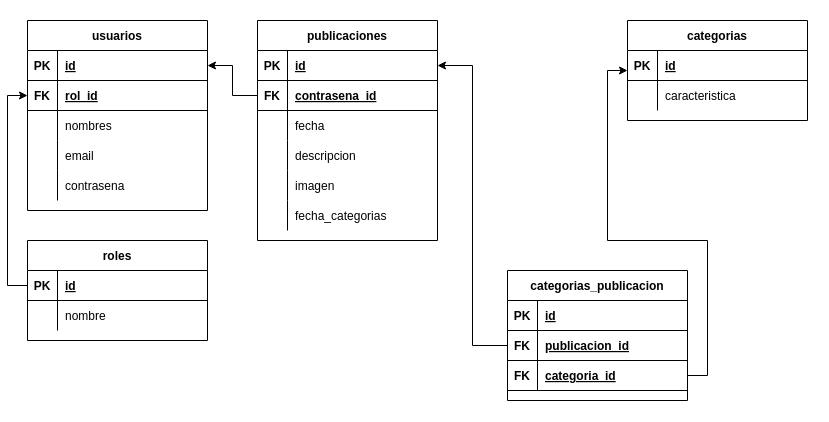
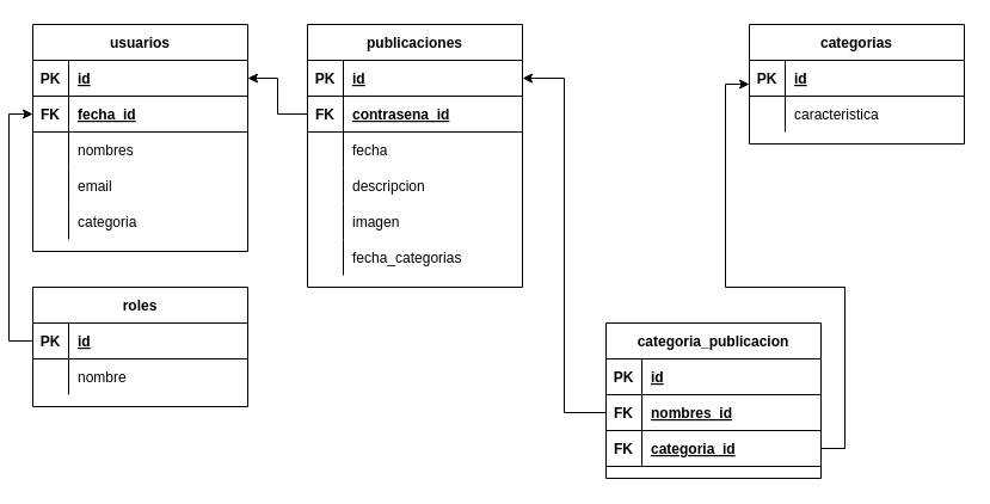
  <mxCell id="0" />
  <mxCell id="1" parent="0" />
  <mxCell id="2" value="usuarios" style="shape=table;startSize=30;container=1;collapsible=1;childLayout=tableLayout;fixedRows=1;rowLines=0;fontStyle=1;align=center;resizeLast=1;" vertex="1" parent="1"><mxGeometry x="20" y="20" width="180" height="190" as="geometry" /></mxCell>
  <mxCell id="3" value="" style="shape=tableRow;horizontal=0;startSize=0;swimlaneHead=0;swimlaneBody=0;fillColor=none;collapsible=0;dropTarget=0;points=[[0,0.5],[1,0.5]];portConstraint=eastwest;top=0;left=0;right=0;bottom=1;" vertex="1" parent="2"><mxGeometry y="30" width="180" height="30" as="geometry" /></mxCell>
  <mxCell id="4" value="PK" style="shape=partialRectangle;connectable=0;fillColor=none;top=0;left=0;bottom=0;right=0;fontStyle=1;overflow=hidden;" vertex="1" parent="3"><mxGeometry width="30" height="30" as="geometry"><mxRectangle width="30" height="30" as="alternateBounds" /></mxGeometry></mxCell>
  <mxCell id="5" value="id" style="shape=partialRectangle;connectable=0;fillColor=none;top=0;left=0;bottom=0;right=0;align=left;spacingLeft=6;fontStyle=5;overflow=hidden;" vertex="1" parent="3"><mxGeometry x="30" width="150" height="30" as="geometry"><mxRectangle width="150" height="30" as="alternateBounds" /></mxGeometry></mxCell>
  <mxCell id="6" value="" style="shape=tableRow;horizontal=0;startSize=0;swimlaneHead=0;swimlaneBody=0;fillColor=none;collapsible=0;dropTarget=0;points=[[0,0.5],[1,0.5]];portConstraint=eastwest;top=0;left=0;right=0;bottom=1;" vertex="1" parent="2"><mxGeometry y="60" width="180" height="30" as="geometry" /></mxCell>
  <mxCell id="7" value="FK" style="shape=partialRectangle;connectable=0;fillColor=none;top=0;left=0;bottom=0;right=0;fontStyle=1;overflow=hidden;" vertex="1" parent="6"><mxGeometry width="30" height="30" as="geometry"><mxRectangle width="30" height="30" as="alternateBounds" /></mxGeometry></mxCell>
- <mxCell id="8" value="rol_id" style="shape=partialRectangle;connectable=0;fillColor=none;top=0;left=0;bottom=0;right=0;align=left;spacingLeft=6;fontStyle=5;overflow=hidden;" vertex="1" parent="6"><mxGeometry x="30" width="150" height="30" as="geometry"><mxRectangle width="150" height="30" as="alternateBounds" /></mxGeometry></mxCell>
+ <mxCell id="8" value="fecha_id" style="shape=partialRectangle;connectable=0;fillColor=none;top=0;left=0;bottom=0;right=0;align=left;spacingLeft=6;fontStyle=5;overflow=hidden;" vertex="1" parent="6"><mxGeometry x="30" width="150" height="30" as="geometry"><mxRectangle width="150" height="30" as="alternateBounds" /></mxGeometry></mxCell>
  <mxCell id="9" value="" style="shape=tableRow;horizontal=0;startSize=0;swimlaneHead=0;swimlaneBody=0;fillColor=none;collapsible=0;dropTarget=0;points=[[0,0.5],[1,0.5]];portConstraint=eastwest;top=0;left=0;right=0;bottom=0;" vertex="1" parent="2"><mxGeometry y="90" width="180" height="30" as="geometry" /></mxCell>
  <mxCell id="10" value="" style="shape=partialRectangle;connectable=0;fillColor=none;top=0;left=0;bottom=0;right=0;editable=1;overflow=hidden;" vertex="1" parent="9"><mxGeometry width="30" height="30" as="geometry"><mxRectangle width="30" height="30" as="alternateBounds" /></mxGeometry></mxCell>
  <mxCell id="11" value="nombres" style="shape=partialRectangle;connectable=0;fillColor=none;top=0;left=0;bottom=0;right=0;align=left;spacingLeft=6;overflow=hidden;" vertex="1" parent="9"><mxGeometry x="30" width="150" height="30" as="geometry"><mxRectangle width="150" height="30" as="alternateBounds" /></mxGeometry></mxCell>
  <mxCell id="12" value="" style="shape=tableRow;horizontal=0;startSize=0;swimlaneHead=0;swimlaneBody=0;fillColor=none;collapsible=0;dropTarget=0;points=[[0,0.5],[1,0.5]];portConstraint=eastwest;top=0;left=0;right=0;bottom=0;" vertex="1" parent="2"><mxGeometry y="120" width="180" height="30" as="geometry" /></mxCell>
  <mxCell id="13" value="" style="shape=partialRectangle;connectable=0;fillColor=none;top=0;left=0;bottom=0;right=0;editable=1;overflow=hidden;" vertex="1" parent="12"><mxGeometry width="30" height="30" as="geometry"><mxRectangle width="30" height="30" as="alternateBounds" /></mxGeometry></mxCell>
  <mxCell id="14" value="email" style="shape=partialRectangle;connectable=0;fillColor=none;top=0;left=0;bottom=0;right=0;align=left;spacingLeft=6;overflow=hidden;" vertex="1" parent="12"><mxGeometry x="30" width="150" height="30" as="geometry"><mxRectangle width="150" height="30" as="alternateBounds" /></mxGeometry></mxCell>
  <mxCell id="15" value="" style="shape=tableRow;horizontal=0;startSize=0;swimlaneHead=0;swimlaneBody=0;fillColor=none;collapsible=0;dropTarget=0;points=[[0,0.5],[1,0.5]];portConstraint=eastwest;top=0;left=0;right=0;bottom=0;" vertex="1" parent="2"><mxGeometry y="150" width="180" height="30" as="geometry" /></mxCell>
  <mxCell id="16" value="" style="shape=partialRectangle;connectable=0;fillColor=none;top=0;left=0;bottom=0;right=0;editable=1;overflow=hidden;" vertex="1" parent="15"><mxGeometry width="30" height="30" as="geometry"><mxRectangle width="30" height="30" as="alternateBounds" /></mxGeometry></mxCell>
- <mxCell id="17" value="contrasena" style="shape=partialRectangle;connectable=0;fillColor=none;top=0;left=0;bottom=0;right=0;align=left;spacingLeft=6;overflow=hidden;" vertex="1" parent="15"><mxGeometry x="30" width="150" height="30" as="geometry"><mxRectangle width="150" height="30" as="alternateBounds" /></mxGeometry></mxCell>
+ <mxCell id="17" value="categoria" style="shape=partialRectangle;connectable=0;fillColor=none;top=0;left=0;bottom=0;right=0;align=left;spacingLeft=6;overflow=hidden;" vertex="1" parent="15"><mxGeometry x="30" width="150" height="30" as="geometry"><mxRectangle width="150" height="30" as="alternateBounds" /></mxGeometry></mxCell>
  <mxCell id="18" value="publicaciones" style="shape=table;startSize=30;container=1;collapsible=1;childLayout=tableLayout;fixedRows=1;rowLines=0;fontStyle=1;align=center;resizeLast=1;" vertex="1" parent="1"><mxGeometry x="250" y="20" width="180" height="220" as="geometry" /></mxCell>
  <mxCell id="19" value="" style="shape=tableRow;horizontal=0;startSize=0;swimlaneHead=0;swimlaneBody=0;fillColor=none;collapsible=0;dropTarget=0;points=[[0,0.5],[1,0.5]];portConstraint=eastwest;top=0;left=0;right=0;bottom=1;" vertex="1" parent="18"><mxGeometry y="30" width="180" height="30" as="geometry" /></mxCell>
  <mxCell id="20" value="PK" style="shape=partialRectangle;connectable=0;fillColor=none;top=0;left=0;bottom=0;right=0;fontStyle=1;overflow=hidden;" vertex="1" parent="19"><mxGeometry width="30" height="30" as="geometry"><mxRectangle width="30" height="30" as="alternateBounds" /></mxGeometry></mxCell>
  <mxCell id="21" value="id" style="shape=partialRectangle;connectable=0;fillColor=none;top=0;left=0;bottom=0;right=0;align=left;spacingLeft=6;fontStyle=5;overflow=hidden;" vertex="1" parent="19"><mxGeometry x="30" width="150" height="30" as="geometry"><mxRectangle width="150" height="30" as="alternateBounds" /></mxGeometry></mxCell>
  <mxCell id="22" value="" style="shape=tableRow;horizontal=0;startSize=0;swimlaneHead=0;swimlaneBody=0;fillColor=none;collapsible=0;dropTarget=0;points=[[0,0.5],[1,0.5]];portConstraint=eastwest;top=0;left=0;right=0;bottom=1;" vertex="1" parent="18"><mxGeometry y="60" width="180" height="30" as="geometry" /></mxCell>
  <mxCell id="23" value="FK" style="shape=partialRectangle;connectable=0;fillColor=none;top=0;left=0;bottom=0;right=0;fontStyle=1;overflow=hidden;" vertex="1" parent="22"><mxGeometry width="30" height="30" as="geometry"><mxRectangle width="30" height="30" as="alternateBounds" /></mxGeometry></mxCell>
  <mxCell id="24" value="contrasena_id" style="shape=partialRectangle;connectable=0;fillColor=none;top=0;left=0;bottom=0;right=0;align=left;spacingLeft=6;fontStyle=5;overflow=hidden;" vertex="1" parent="22"><mxGeometry x="30" width="150" height="30" as="geometry"><mxRectangle width="150" height="30" as="alternateBounds" /></mxGeometry></mxCell>
  <mxCell id="25" value="" style="shape=tableRow;horizontal=0;startSize=0;swimlaneHead=0;swimlaneBody=0;fillColor=none;collapsible=0;dropTarget=0;points=[[0,0.5],[1,0.5]];portConstraint=eastwest;top=0;left=0;right=0;bottom=0;" vertex="1" parent="18"><mxGeometry y="90" width="180" height="30" as="geometry" /></mxCell>
  <mxCell id="26" value="" style="shape=partialRectangle;connectable=0;fillColor=none;top=0;left=0;bottom=0;right=0;editable=1;overflow=hidden;" vertex="1" parent="25"><mxGeometry width="30" height="30" as="geometry"><mxRectangle width="30" height="30" as="alternateBounds" /></mxGeometry></mxCell>
  <mxCell id="27" value="fecha" style="shape=partialRectangle;connectable=0;fillColor=none;top=0;left=0;bottom=0;right=0;align=left;spacingLeft=6;overflow=hidden;" vertex="1" parent="25"><mxGeometry x="30" width="150" height="30" as="geometry"><mxRectangle width="150" height="30" as="alternateBounds" /></mxGeometry></mxCell>
  <mxCell id="28" value="" style="shape=tableRow;horizontal=0;startSize=0;swimlaneHead=0;swimlaneBody=0;fillColor=none;collapsible=0;dropTarget=0;points=[[0,0.5],[1,0.5]];portConstraint=eastwest;top=0;left=0;right=0;bottom=0;" vertex="1" parent="18"><mxGeometry y="120" width="180" height="30" as="geometry" /></mxCell>
  <mxCell id="29" value="" style="shape=partialRectangle;connectable=0;fillColor=none;top=0;left=0;bottom=0;right=0;editable=1;overflow=hidden;" vertex="1" parent="28"><mxGeometry width="30" height="30" as="geometry"><mxRectangle width="30" height="30" as="alternateBounds" /></mxGeometry></mxCell>
  <mxCell id="30" value="descripcion" style="shape=partialRectangle;connectable=0;fillColor=none;top=0;left=0;bottom=0;right=0;align=left;spacingLeft=6;overflow=hidden;" vertex="1" parent="28"><mxGeometry x="30" width="150" height="30" as="geometry"><mxRectangle width="150" height="30" as="alternateBounds" /></mxGeometry></mxCell>
  <mxCell id="31" value="" style="shape=tableRow;horizontal=0;startSize=0;swimlaneHead=0;swimlaneBody=0;fillColor=none;collapsible=0;dropTarget=0;points=[[0,0.5],[1,0.5]];portConstraint=eastwest;top=0;left=0;right=0;bottom=0;" vertex="1" parent="18"><mxGeometry y="150" width="180" height="30" as="geometry" /></mxCell>
  <mxCell id="32" value="" style="shape=partialRectangle;connectable=0;fillColor=none;top=0;left=0;bottom=0;right=0;editable=1;overflow=hidden;" vertex="1" parent="31"><mxGeometry width="30" height="30" as="geometry"><mxRectangle width="30" height="30" as="alternateBounds" /></mxGeometry></mxCell>
  <mxCell id="33" value="imagen" style="shape=partialRectangle;connectable=0;fillColor=none;top=0;left=0;bottom=0;right=0;align=left;spacingLeft=6;overflow=hidden;" vertex="1" parent="31"><mxGeometry x="30" width="150" height="30" as="geometry"><mxRectangle width="150" height="30" as="alternateBounds" /></mxGeometry></mxCell>
  <mxCell id="34" value="" style="shape=tableRow;horizontal=0;startSize=0;swimlaneHead=0;swimlaneBody=0;fillColor=none;collapsible=0;dropTarget=0;points=[[0,0.5],[1,0.5]];portConstraint=eastwest;top=0;left=0;right=0;bottom=0;" vertex="1" parent="18"><mxGeometry y="180" width="180" height="30" as="geometry" /></mxCell>
  <mxCell id="35" value="" style="shape=partialRectangle;connectable=0;fillColor=none;top=0;left=0;bottom=0;right=0;editable=1;overflow=hidden;" vertex="1" parent="34"><mxGeometry width="30" height="30" as="geometry"><mxRectangle width="30" height="30" as="alternateBounds" /></mxGeometry></mxCell>
  <mxCell id="36" value="fecha_categorias" style="shape=partialRectangle;connectable=0;fillColor=none;top=0;left=0;bottom=0;right=0;align=left;spacingLeft=6;overflow=hidden;" vertex="1" parent="34"><mxGeometry x="30" width="150" height="30" as="geometry"><mxRectangle width="150" height="30" as="alternateBounds" /></mxGeometry></mxCell>
  <mxCell id="37" value="categorias" style="shape=table;startSize=30;container=1;collapsible=1;childLayout=tableLayout;fixedRows=1;rowLines=0;fontStyle=1;align=center;resizeLast=1;" vertex="1" parent="1"><mxGeometry x="620" y="20" width="180" height="100" as="geometry" /></mxCell>
  <mxCell id="38" value="" style="shape=tableRow;horizontal=0;startSize=0;swimlaneHead=0;swimlaneBody=0;fillColor=none;collapsible=0;dropTarget=0;points=[[0,0.5],[1,0.5]];portConstraint=eastwest;top=0;left=0;right=0;bottom=1;" vertex="1" parent="37"><mxGeometry y="30" width="180" height="30" as="geometry" /></mxCell>
  <mxCell id="39" value="PK" style="shape=partialRectangle;connectable=0;fillColor=none;top=0;left=0;bottom=0;right=0;fontStyle=1;overflow=hidden;" vertex="1" parent="38"><mxGeometry width="30" height="30" as="geometry"><mxRectangle width="30" height="30" as="alternateBounds" /></mxGeometry></mxCell>
  <mxCell id="40" value="id" style="shape=partialRectangle;connectable=0;fillColor=none;top=0;left=0;bottom=0;right=0;align=left;spacingLeft=6;fontStyle=5;overflow=hidden;" vertex="1" parent="38"><mxGeometry x="30" width="150" height="30" as="geometry"><mxRectangle width="150" height="30" as="alternateBounds" /></mxGeometry></mxCell>
  <mxCell id="41" value="" style="shape=tableRow;horizontal=0;startSize=0;swimlaneHead=0;swimlaneBody=0;fillColor=none;collapsible=0;dropTarget=0;points=[[0,0.5],[1,0.5]];portConstraint=eastwest;top=0;left=0;right=0;bottom=0;" vertex="1" parent="37"><mxGeometry y="60" width="180" height="30" as="geometry" /></mxCell>
  <mxCell id="42" value="" style="shape=partialRectangle;connectable=0;fillColor=none;top=0;left=0;bottom=0;right=0;editable=1;overflow=hidden;" vertex="1" parent="41"><mxGeometry width="30" height="30" as="geometry"><mxRectangle width="30" height="30" as="alternateBounds" /></mxGeometry></mxCell>
  <mxCell id="43" value="caracteristica" style="shape=partialRectangle;connectable=0;fillColor=none;top=0;left=0;bottom=0;right=0;align=left;spacingLeft=6;overflow=hidden;" vertex="1" parent="41"><mxGeometry x="30" width="150" height="30" as="geometry"><mxRectangle width="150" height="30" as="alternateBounds" /></mxGeometry></mxCell>
  <mxCell id="44" style="edgeStyle=orthogonalEdgeStyle;rounded=0;orthogonalLoop=1;jettySize=auto;html=1;exitX=0;exitY=0.5;exitDx=0;exitDy=0;" edge="1" parent="1" source="22" target="3"><mxGeometry relative="1" as="geometry" /></mxCell>
- <mxCell id="45" value="categorias_publicacion" style="shape=table;startSize=30;container=1;collapsible=1;childLayout=tableLayout;fixedRows=1;rowLines=0;fontStyle=1;align=center;resizeLast=1;" vertex="1" parent="1"><mxGeometry x="500" y="270" width="180" height="130" as="geometry" /></mxCell>
+ <mxCell id="45" value="categoria_publicacion" style="shape=table;startSize=30;container=1;collapsible=1;childLayout=tableLayout;fixedRows=1;rowLines=0;fontStyle=1;align=center;resizeLast=1;" vertex="1" parent="1"><mxGeometry x="500" y="270" width="180" height="130" as="geometry" /></mxCell>
  <mxCell id="46" value="" style="shape=tableRow;horizontal=0;startSize=0;swimlaneHead=0;swimlaneBody=0;fillColor=none;collapsible=0;dropTarget=0;points=[[0,0.5],[1,0.5]];portConstraint=eastwest;top=0;left=0;right=0;bottom=1;" vertex="1" parent="45"><mxGeometry y="30" width="180" height="30" as="geometry" /></mxCell>
  <mxCell id="47" value="PK" style="shape=partialRectangle;connectable=0;fillColor=none;top=0;left=0;bottom=0;right=0;fontStyle=1;overflow=hidden;" vertex="1" parent="46"><mxGeometry width="30" height="30" as="geometry"><mxRectangle width="30" height="30" as="alternateBounds" /></mxGeometry></mxCell>
  <mxCell id="48" value="id" style="shape=partialRectangle;connectable=0;fillColor=none;top=0;left=0;bottom=0;right=0;align=left;spacingLeft=6;fontStyle=5;overflow=hidden;" vertex="1" parent="46"><mxGeometry x="30" width="150" height="30" as="geometry"><mxRectangle width="150" height="30" as="alternateBounds" /></mxGeometry></mxCell>
  <mxCell id="49" value="" style="shape=tableRow;horizontal=0;startSize=0;swimlaneHead=0;swimlaneBody=0;fillColor=none;collapsible=0;dropTarget=0;points=[[0,0.5],[1,0.5]];portConstraint=eastwest;top=0;left=0;right=0;bottom=1;" vertex="1" parent="45"><mxGeometry y="60" width="180" height="30" as="geometry" /></mxCell>
  <mxCell id="50" value="FK" style="shape=partialRectangle;connectable=0;fillColor=none;top=0;left=0;bottom=0;right=0;fontStyle=1;overflow=hidden;" vertex="1" parent="49"><mxGeometry width="30" height="30" as="geometry"><mxRectangle width="30" height="30" as="alternateBounds" /></mxGeometry></mxCell>
- <mxCell id="51" value="publicacion_id" style="shape=partialRectangle;connectable=0;fillColor=none;top=0;left=0;bottom=0;right=0;align=left;spacingLeft=6;fontStyle=5;overflow=hidden;" vertex="1" parent="49"><mxGeometry x="30" width="150" height="30" as="geometry"><mxRectangle width="150" height="30" as="alternateBounds" /></mxGeometry></mxCell>
+ <mxCell id="51" value="nombres_id" style="shape=partialRectangle;connectable=0;fillColor=none;top=0;left=0;bottom=0;right=0;align=left;spacingLeft=6;fontStyle=5;overflow=hidden;" vertex="1" parent="49"><mxGeometry x="30" width="150" height="30" as="geometry"><mxRectangle width="150" height="30" as="alternateBounds" /></mxGeometry></mxCell>
  <mxCell id="52" value="" style="shape=tableRow;horizontal=0;startSize=0;swimlaneHead=0;swimlaneBody=0;fillColor=none;collapsible=0;dropTarget=0;points=[[0,0.5],[1,0.5]];portConstraint=eastwest;top=0;left=0;right=0;bottom=1;" vertex="1" parent="45"><mxGeometry y="90" width="180" height="30" as="geometry" /></mxCell>
  <mxCell id="53" value="FK" style="shape=partialRectangle;connectable=0;fillColor=none;top=0;left=0;bottom=0;right=0;fontStyle=1;overflow=hidden;" vertex="1" parent="52"><mxGeometry width="30" height="30" as="geometry"><mxRectangle width="30" height="30" as="alternateBounds" /></mxGeometry></mxCell>
  <mxCell id="54" value="categoria_id" style="shape=partialRectangle;connectable=0;fillColor=none;top=0;left=0;bottom=0;right=0;align=left;spacingLeft=6;fontStyle=5;overflow=hidden;" vertex="1" parent="52"><mxGeometry x="30" width="150" height="30" as="geometry"><mxRectangle width="150" height="30" as="alternateBounds" /></mxGeometry></mxCell>
  <mxCell id="55" style="edgeStyle=orthogonalEdgeStyle;rounded=0;orthogonalLoop=1;jettySize=auto;html=1;exitX=0;exitY=0.5;exitDx=0;exitDy=0;entryX=1;entryY=0.5;entryDx=0;entryDy=0;" edge="1" parent="1" source="49" target="19"><mxGeometry relative="1" as="geometry" /></mxCell>
  <mxCell id="56" style="edgeStyle=orthogonalEdgeStyle;rounded=0;orthogonalLoop=1;jettySize=auto;html=1;exitX=1;exitY=0.5;exitDx=0;exitDy=0;entryX=0;entryY=0.5;entryDx=0;entryDy=0;" edge="1" parent="1" source="52" target="37"><mxGeometry relative="1" as="geometry" /></mxCell>
  <mxCell id="57" value="roles" style="shape=table;startSize=30;container=1;collapsible=1;childLayout=tableLayout;fixedRows=1;rowLines=0;fontStyle=1;align=center;resizeLast=1;" vertex="1" parent="1"><mxGeometry x="20" y="240" width="180" height="100" as="geometry" /></mxCell>
  <mxCell id="58" value="" style="shape=tableRow;horizontal=0;startSize=0;swimlaneHead=0;swimlaneBody=0;fillColor=none;collapsible=0;dropTarget=0;points=[[0,0.5],[1,0.5]];portConstraint=eastwest;top=0;left=0;right=0;bottom=1;" vertex="1" parent="57"><mxGeometry y="30" width="180" height="30" as="geometry" /></mxCell>
  <mxCell id="59" value="PK" style="shape=partialRectangle;connectable=0;fillColor=none;top=0;left=0;bottom=0;right=0;fontStyle=1;overflow=hidden;" vertex="1" parent="58"><mxGeometry width="30" height="30" as="geometry"><mxRectangle width="30" height="30" as="alternateBounds" /></mxGeometry></mxCell>
  <mxCell id="60" value="id" style="shape=partialRectangle;connectable=0;fillColor=none;top=0;left=0;bottom=0;right=0;align=left;spacingLeft=6;fontStyle=5;overflow=hidden;" vertex="1" parent="58"><mxGeometry x="30" width="150" height="30" as="geometry"><mxRectangle width="150" height="30" as="alternateBounds" /></mxGeometry></mxCell>
  <mxCell id="61" value="" style="shape=tableRow;horizontal=0;startSize=0;swimlaneHead=0;swimlaneBody=0;fillColor=none;collapsible=0;dropTarget=0;points=[[0,0.5],[1,0.5]];portConstraint=eastwest;top=0;left=0;right=0;bottom=0;" vertex="1" parent="57"><mxGeometry y="60" width="180" height="30" as="geometry" /></mxCell>
  <mxCell id="62" value="" style="shape=partialRectangle;connectable=0;fillColor=none;top=0;left=0;bottom=0;right=0;editable=1;overflow=hidden;" vertex="1" parent="61"><mxGeometry width="30" height="30" as="geometry"><mxRectangle width="30" height="30" as="alternateBounds" /></mxGeometry></mxCell>
  <mxCell id="63" value="nombre" style="shape=partialRectangle;connectable=0;fillColor=none;top=0;left=0;bottom=0;right=0;align=left;spacingLeft=6;overflow=hidden;" vertex="1" parent="61"><mxGeometry x="30" width="150" height="30" as="geometry"><mxRectangle width="150" height="30" as="alternateBounds" /></mxGeometry></mxCell>
  <mxCell id="64" style="edgeStyle=orthogonalEdgeStyle;rounded=0;orthogonalLoop=1;jettySize=auto;html=1;exitX=0;exitY=0.5;exitDx=0;exitDy=0;entryX=0;entryY=0.5;entryDx=0;entryDy=0;" edge="1" parent="1" source="58" target="6"><mxGeometry relative="1" as="geometry" /></mxCell>
